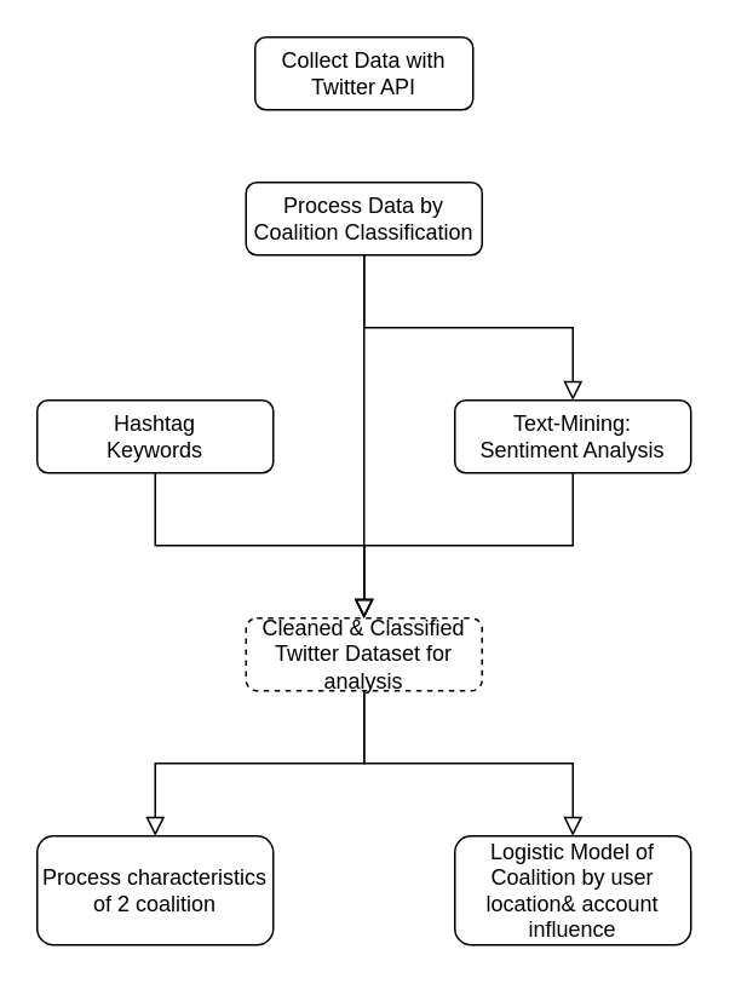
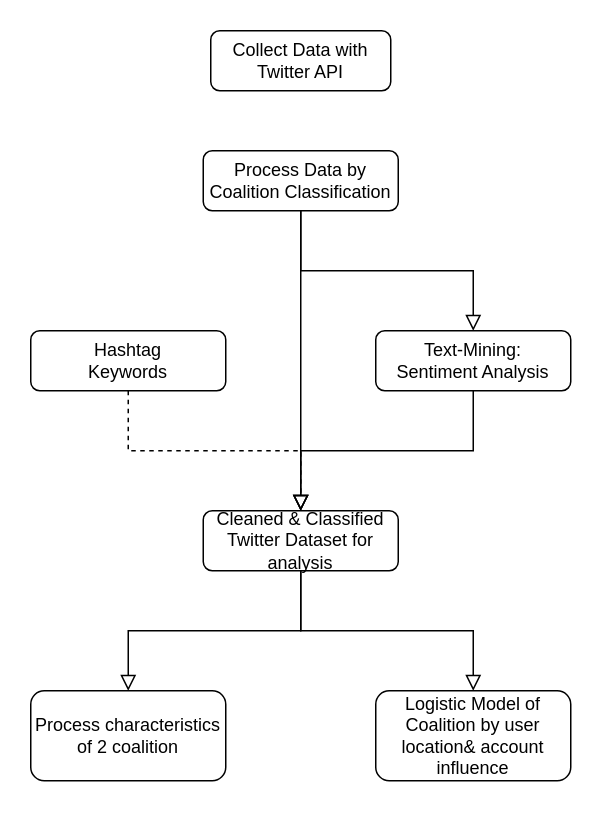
  <mxCell id="0" />
  <mxCell id="1" parent="0" />
  <mxCell id="2" value="Collect Data with Twitter API" style="rounded=1;whiteSpace=wrap;html=1;fontSize=12;glass=0;strokeWidth=1;shadow=0;" vertex="1" parent="1"><mxGeometry x="140" y="20" width="120" height="40" as="geometry" /></mxCell>
  <mxCell id="3" value="Text-Mining:&lt;br&gt;Sentiment Analysis" style="rounded=1;whiteSpace=wrap;html=1;fontSize=12;glass=0;strokeWidth=1;shadow=0;" vertex="1" parent="1"><mxGeometry x="250" y="220" width="130" height="40" as="geometry" /></mxCell>
  <mxCell id="4" value="Process Data by Coalition Classification" style="rounded=1;whiteSpace=wrap;html=1;fontSize=12;glass=0;strokeWidth=1;shadow=0;" vertex="1" parent="1"><mxGeometry x="135" y="100" width="130" height="40" as="geometry" /></mxCell>
  <mxCell id="5" value="Hashtag&lt;br&gt;Keywords" style="rounded=1;whiteSpace=wrap;html=1;fontSize=12;glass=0;strokeWidth=1;shadow=0;" vertex="1" parent="1"><mxGeometry x="20" y="220" width="130" height="40" as="geometry" /></mxCell>
- <mxCell id="6" value="Cleaned &amp;amp; Classified Twitter Dataset for analysis" style="rounded=1;whiteSpace=wrap;html=1;fontSize=12;glass=0;strokeWidth=1;shadow=0;align=center;dashed=1;" vertex="1" parent="1"><mxGeometry x="135" y="340" width="130" height="40" as="geometry" /></mxCell>
+ <mxCell id="6" value="Cleaned &amp;amp; Classified Twitter Dataset for analysis" style="rounded=1;whiteSpace=wrap;html=1;fontSize=12;glass=0;strokeWidth=1;shadow=0;align=center;" vertex="1" parent="1"><mxGeometry x="135" y="340" width="130" height="40" as="geometry" /></mxCell>
  <mxCell id="7" value="Process characteristics of 2 coalition" style="rounded=1;whiteSpace=wrap;html=1;fontSize=12;glass=0;strokeWidth=1;shadow=0;" vertex="1" parent="1"><mxGeometry x="20" y="460" width="130" height="60" as="geometry" /></mxCell>
  <mxCell id="8" value="Logistic Model of Coalition by user location&amp;amp; account influence" style="rounded=1;whiteSpace=wrap;html=1;fontSize=12;glass=0;strokeWidth=1;shadow=0;" vertex="1" parent="1"><mxGeometry x="250" y="460" width="130" height="60" as="geometry" /></mxCell>
- <mxCell id="9" value="" style="rounded=0;html=1;jettySize=auto;orthogonalLoop=1;fontSize=11;endArrow=block;endFill=0;endSize=8;strokeWidth=1;shadow=0;labelBackgroundColor=none;edgeStyle=orthogonalEdgeStyle;entryX=0.5;entryY=0;entryDx=0;entryDy=0;exitX=0.5;exitY=1;exitDx=0;exitDy=0;" edge="1" parent="1" source="5" target="6"><mxGeometry relative="1" as="geometry"><mxPoint x="94.5" y="300" as="targetPoint" /><mxPoint x="94.5" y="270" as="sourcePoint" /></mxGeometry></mxCell>
+ <mxCell id="9" value="" style="rounded=0;html=1;jettySize=auto;orthogonalLoop=1;fontSize=11;endArrow=block;endFill=0;endSize=8;strokeWidth=1;shadow=0;labelBackgroundColor=none;edgeStyle=orthogonalEdgeStyle;entryX=0.5;entryY=0;entryDx=0;entryDy=0;exitX=0.5;exitY=1;exitDx=0;exitDy=0;dashed=1;" edge="1" parent="1" source="5" target="6"><mxGeometry relative="1" as="geometry"><mxPoint x="94.5" y="300" as="targetPoint" /><mxPoint x="94.5" y="270" as="sourcePoint" /></mxGeometry></mxCell>
  <mxCell id="10" value="" style="rounded=0;html=1;jettySize=auto;orthogonalLoop=1;fontSize=11;endArrow=block;endFill=0;endSize=8;strokeWidth=1;shadow=0;labelBackgroundColor=none;edgeStyle=orthogonalEdgeStyle;entryX=0.5;entryY=0;entryDx=0;entryDy=0;exitX=0.5;exitY=1;exitDx=0;exitDy=0;" edge="1" parent="1" source="3" target="6"><mxGeometry relative="1" as="geometry"><mxPoint x="300" y="300" as="targetPoint" /><mxPoint x="300" y="270" as="sourcePoint" /></mxGeometry></mxCell>
  <mxCell id="11" value="" style="rounded=0;html=1;jettySize=auto;orthogonalLoop=1;fontSize=11;endArrow=block;endFill=0;endSize=8;strokeWidth=1;shadow=0;labelBackgroundColor=none;edgeStyle=orthogonalEdgeStyle;exitX=0.5;exitY=1;exitDx=0;exitDy=0;" edge="1" parent="1" source="4" target="6"><mxGeometry relative="1" as="geometry"><mxPoint x="94.5" y="210" as="targetPoint" /><mxPoint x="94.5" y="170" as="sourcePoint" /></mxGeometry></mxCell>
  <mxCell id="12" value="" style="rounded=0;html=1;jettySize=auto;orthogonalLoop=1;fontSize=11;endArrow=block;endFill=0;endSize=8;strokeWidth=1;shadow=0;labelBackgroundColor=none;edgeStyle=orthogonalEdgeStyle;entryX=0.5;entryY=0;entryDx=0;entryDy=0;exitX=0.5;exitY=1;exitDx=0;exitDy=0;" edge="1" parent="1" source="4" target="3"><mxGeometry relative="1" as="geometry"><mxPoint x="304.5" y="210" as="targetPoint" /><mxPoint x="304.5" y="170" as="sourcePoint" /></mxGeometry></mxCell>
  <mxCell id="13" value="" style="rounded=0;html=1;jettySize=auto;orthogonalLoop=1;fontSize=11;endArrow=block;endFill=0;endSize=8;strokeWidth=1;shadow=0;labelBackgroundColor=none;edgeStyle=orthogonalEdgeStyle;entryX=0.5;entryY=0;entryDx=0;entryDy=0;exitX=0.5;exitY=1;exitDx=0;exitDy=0;" edge="1" parent="1" source="6" target="7"><mxGeometry relative="1" as="geometry"><mxPoint x="94.5" y="465" as="targetPoint" /><mxPoint x="94.5" y="425" as="sourcePoint" /><Array as="points"><mxPoint x="200" y="420" /><mxPoint x="85" y="420" /></Array></mxGeometry></mxCell>
  <mxCell id="14" value="" style="rounded=0;html=1;jettySize=auto;orthogonalLoop=1;fontSize=11;endArrow=block;endFill=0;endSize=8;strokeWidth=1;shadow=0;labelBackgroundColor=none;edgeStyle=orthogonalEdgeStyle;entryX=0.5;entryY=0;entryDx=0;entryDy=0;exitX=0.5;exitY=1;exitDx=0;exitDy=0;" edge="1" parent="1" source="6" target="8"><mxGeometry relative="1" as="geometry"><mxPoint x="314.5" y="460" as="targetPoint" /><mxPoint x="314.5" y="420" as="sourcePoint" /><Array as="points"><mxPoint x="200" y="420" /><mxPoint x="315" y="420" /></Array></mxGeometry></mxCell>
